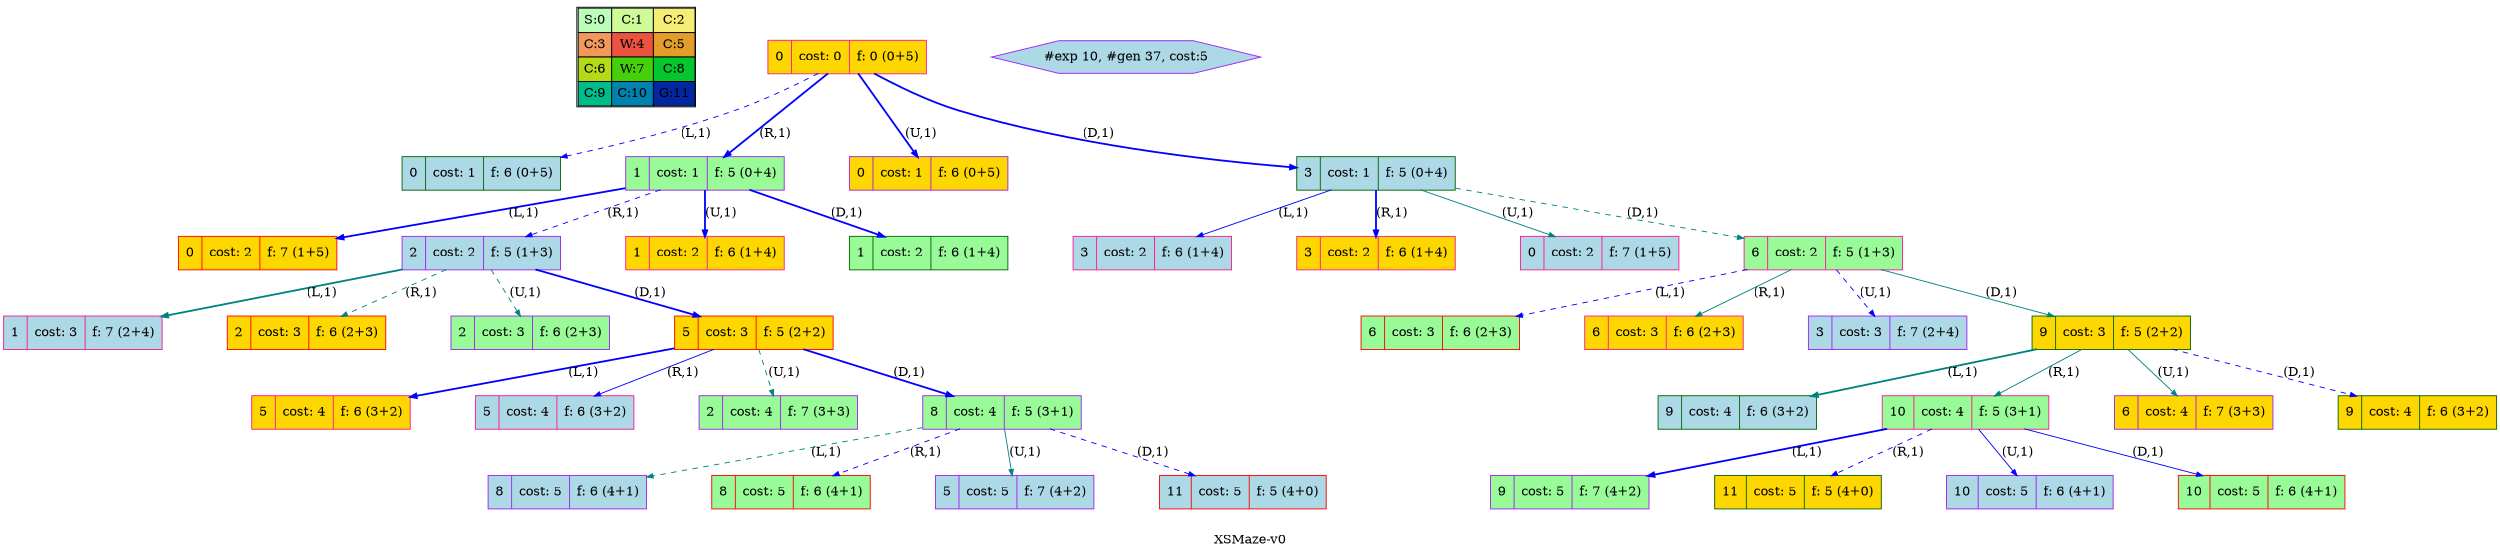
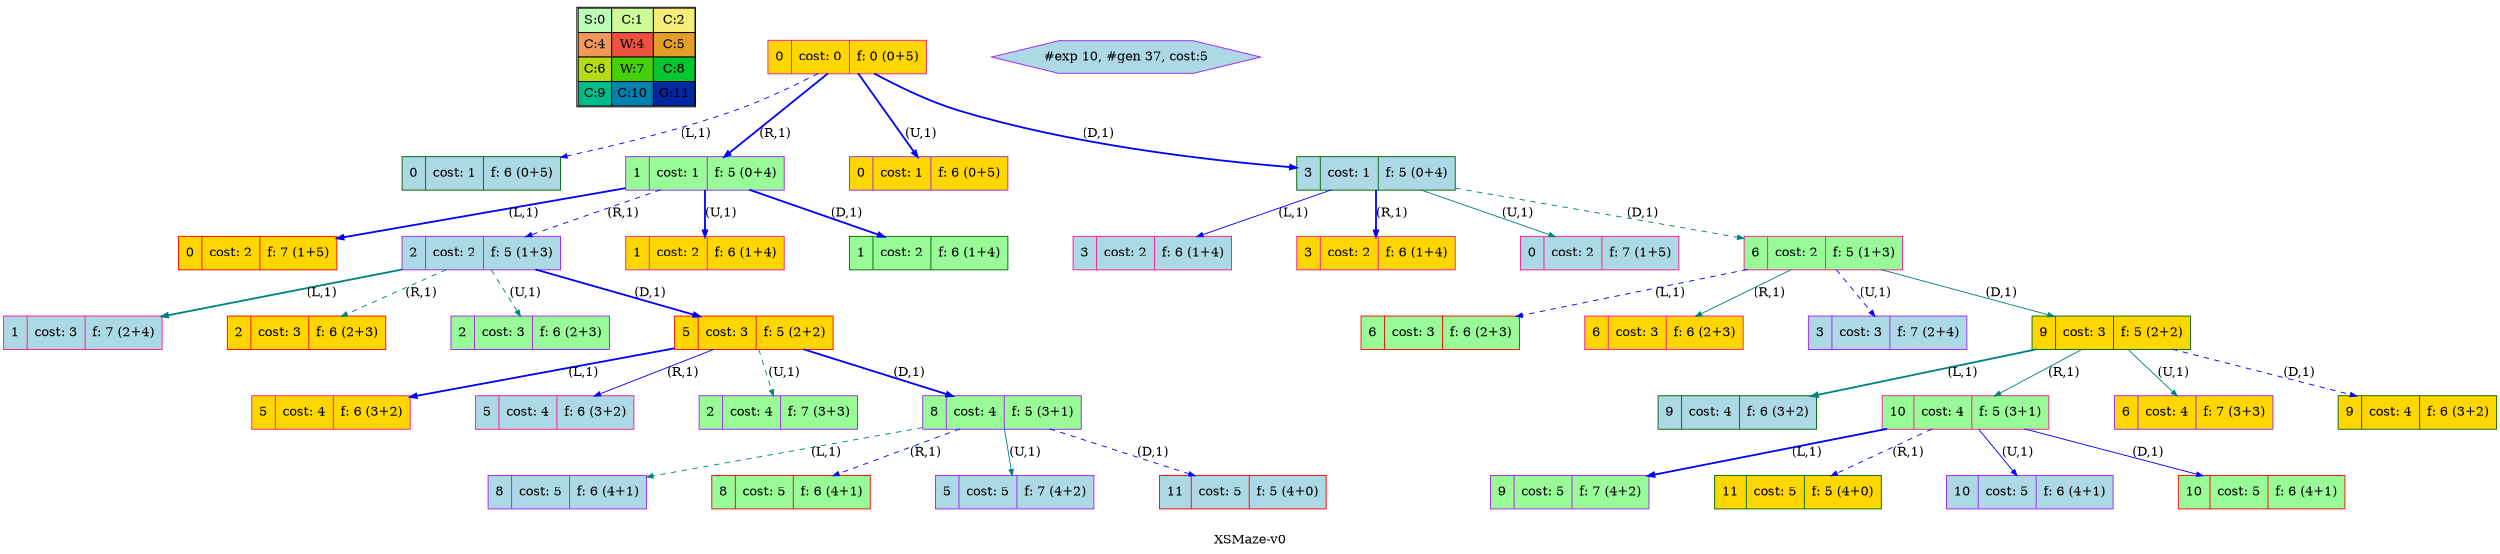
  digraph {
    label="XSMaze-v0"
    nodesep=1
    ranksep=0.5
    node [shape=record color=purple fillcolor=lightblue style=filled]
    edge [arrowsize=0.7 color=blue style=dashed]
-   n1 [label=<<table border="1" cellpadding="5" cellspacing="0" cellborder="1"><tr><td bgcolor="0.32745098 0.267733   0.99083125 1.        ">S:0</td><td bgcolor="0.24117647 0.39545121 0.97940977 1.        ">C:1</td><td bgcolor="0.15490196 0.51591783 0.96349314 1.        ">C:2</td></tr><tr><td bgcolor="0.06862745 0.62692381 0.94315443 1.        ">C:3</td><td bgcolor="0.01764706 0.72643357 0.91848699 1.        ">W:4</td><td bgcolor="0.10392157 0.81262237 0.88960401 1.        ">C:5</td></tr><tr><td bgcolor="0.19803922 0.88960401 0.8534438  1.        ">C:6</td><td bgcolor="0.28431373 0.94315443 0.81619691 1.        ">W:7</td><td bgcolor="0.37058824 0.97940977 0.77520398 1.        ">C:8</td></tr><tr><td bgcolor="0.45686275 0.99770518 0.73065313 1.        ">C:9</td><td bgcolor="0.54313725 0.99770518 0.68274886 1.        ">C:10</td><td bgcolor="0.62941176 0.97940977 0.63171101 1.        ">G:11</td></tr></table>> shape=plaintext color="" fillcolor="" style=""]
+   n1 [label=<<table border="1" cellpadding="5" cellspacing="0" cellborder="1"><tr><td bgcolor="0.32745098 0.267733   0.99083125 1.        ">S:0</td><td bgcolor="0.24117647 0.39545121 0.97940977 1.        ">C:1</td><td bgcolor="0.15490196 0.51591783 0.96349314 1.        ">C:2</td></tr><tr><td bgcolor="0.06862745 0.62692381 0.94315443 1.        ">C:4</td><td bgcolor="0.01764706 0.72643357 0.91848699 1.        ">W:4</td><td bgcolor="0.10392157 0.81262237 0.88960401 1.        ">C:5</td></tr><tr><td bgcolor="0.19803922 0.88960401 0.8534438  1.        ">C:6</td><td bgcolor="0.28431373 0.94315443 0.81619691 1.        ">W:7</td><td bgcolor="0.37058824 0.97940977 0.77520398 1.        ">C:8</td></tr><tr><td bgcolor="0.45686275 0.99770518 0.73065313 1.        ">C:9</td><td bgcolor="0.54313725 0.99770518 0.68274886 1.        ">C:10</td><td bgcolor="0.62941176 0.97940977 0.63171101 1.        ">G:11</td></tr></table>> shape=plaintext color="" fillcolor="" style=""]
    n2 [color=deeppink fillcolor=gold label="<f0>0 |<f1> cost: 0 |<f2> f: 0 (0+5)"]
    n3 [color=darkgreen label="<f0>0 |<f1> cost: 1 |<f2> f: 6 (0+5)"]
    n4 [fillcolor=palegreen label="<f0>1 |<f1> cost: 1 |<f2> f: 5 (0+4)"]
    n5 [fillcolor=gold label="<f0>0 |<f1> cost: 1 |<f2> f: 6 (0+5)"]
    n6 [color=darkgreen label="<f0>3 |<f1> cost: 1 |<f2> f: 5 (0+4)"]
    n7 [color=red fillcolor=gold label="<f0>0 |<f1> cost: 2 |<f2> f: 7 (1+5)"]
    n8 [label="<f0>2 |<f1> cost: 2 |<f2> f: 5 (1+3)"]
    n9 [color=deeppink fillcolor=gold label="<f0>1 |<f1> cost: 2 |<f2> f: 6 (1+4)"]
    n10 [color=darkgreen fillcolor=palegreen label="<f0>1 |<f1> cost: 2 |<f2> f: 6 (1+4)"]
    n11 [color=deeppink label="<f0>3 |<f1> cost: 2 |<f2> f: 6 (1+4)"]
    n12 [color=deeppink fillcolor=gold label="<f0>3 |<f1> cost: 2 |<f2> f: 6 (1+4)"]
    n13 [color=deeppink label="<f0>0 |<f1> cost: 2 |<f2> f: 7 (1+5)"]
    n14 [color=deeppink fillcolor=palegreen label="<f0>6 |<f1> cost: 2 |<f2> f: 5 (1+3)"]
    n15 [color=deeppink label="<f0>1 |<f1> cost: 3 |<f2> f: 7 (2+4)"]
    n16 [color=red fillcolor=gold label="<f0>2 |<f1> cost: 3 |<f2> f: 6 (2+3)"]
    n17 [fillcolor=palegreen label="<f0>2 |<f1> cost: 3 |<f2> f: 6 (2+3)"]
    n18 [color=red fillcolor=gold label="<f0>5 |<f1> cost: 3 |<f2> f: 5 (2+2)"]
    n19 [color=red fillcolor=palegreen label="<f0>6 |<f1> cost: 3 |<f2> f: 6 (2+3)"]
    n20 [color=deeppink fillcolor=gold label="<f0>6 |<f1> cost: 3 |<f2> f: 6 (2+3)"]
    n21 [label="<f0>3 |<f1> cost: 3 |<f2> f: 7 (2+4)"]
    n22 [color=darkgreen fillcolor=gold label="<f0>9 |<f1> cost: 3 |<f2> f: 5 (2+2)"]
    n23 [color=deeppink fillcolor=gold label="<f0>5 |<f1> cost: 4 |<f2> f: 6 (3+2)"]
    n24 [color=deeppink label="<f0>5 |<f1> cost: 4 |<f2> f: 6 (3+2)"]
    n25 [fillcolor=palegreen label="<f0>2 |<f1> cost: 4 |<f2> f: 7 (3+3)"]
    n26 [fillcolor=palegreen label="<f0>8 |<f1> cost: 4 |<f2> f: 5 (3+1)"]
    n27 [color=darkgreen label="<f0>9 |<f1> cost: 4 |<f2> f: 6 (3+2)"]
    n28 [color=deeppink fillcolor=palegreen label="<f0>10 |<f1> cost: 4 |<f2> f: 5 (3+1)"]
    n29 [fillcolor=gold label="<f0>6 |<f1> cost: 4 |<f2> f: 7 (3+3)"]
    n30 [color=darkgreen fillcolor=gold label="<f0>9 |<f1> cost: 4 |<f2> f: 6 (3+2)"]
    n31 [label="<f0>8 |<f1> cost: 5 |<f2> f: 6 (4+1)"]
    n32 [color=red fillcolor=palegreen label="<f0>8 |<f1> cost: 5 |<f2> f: 6 (4+1)"]
    n33 [label="<f0>5 |<f1> cost: 5 |<f2> f: 7 (4+2)"]
    n34 [color=red label="<f0>11 |<f1> cost: 5 |<f2> f: 5 (4+0)"]
    n35 [fillcolor=palegreen label="<f0>9 |<f1> cost: 5 |<f2> f: 7 (4+2)"]
    n36 [color=darkgreen fillcolor=gold label="<f0>11 |<f1> cost: 5 |<f2> f: 5 (4+0)"]
    n37 [label="<f0>10 |<f1> cost: 5 |<f2> f: 6 (4+1)"]
    n38 [color=red fillcolor=palegreen label="<f0>10 |<f1> cost: 5 |<f2> f: 6 (4+1)"]
    "#exp 10, #gen 37, cost:5" [shape=hexagon]
    subgraph sub_1 {
      label=Map
      n1
    }
    n2 -> n3 [label="(L,1)"]
    n2 -> n4 [label="(R,1)" style=bold]
    n2 -> n5 [label="(U,1)" style=bold]
    n2 -> n6 [label="(D,1)" style=bold]
    n4 -> n7 [label="(L,1)" style=bold]
    n4 -> n8 [label="(R,1)"]
    n4 -> n9 [label="(U,1)" style=bold]
    n4 -> n10 [label="(D,1)" style=bold]
    n6 -> n11 [label="(L,1)" style=solid]
    n6 -> n12 [label="(R,1)" style=bold]
    n6 -> n13 [label="(U,1)" color=teal style=solid]
    n6 -> n14 [label="(D,1)" color=teal]
    n8 -> n15 [label="(L,1)" color=teal style=bold]
    n8 -> n16 [label="(R,1)" color=teal]
    n8 -> n17 [label="(U,1)" color=teal]
    n8 -> n18 [label="(D,1)" style=bold]
    n14 -> n19 [label="(L,1)"]
    n14 -> n20 [label="(R,1)" color=teal style=solid]
    n14 -> n21 [label="(U,1)"]
    n14 -> n22 [label="(D,1)" color=teal style=solid]
    n18 -> n23 [label="(L,1)" style=bold]
    n18 -> n24 [label="(R,1)" style=solid]
    n18 -> n25 [label="(U,1)" color=teal]
    n18 -> n26 [label="(D,1)" style=bold]
    n22 -> n27 [label="(L,1)" color=teal style=bold]
    n22 -> n28 [label="(R,1)" color=teal style=solid]
    n22 -> n29 [label="(U,1)" color=teal style=solid]
    n22 -> n30 [label="(D,1)"]
    n26 -> n31 [label="(L,1)" color=teal]
    n26 -> n32 [label="(R,1)"]
    n26 -> n33 [label="(U,1)" color=teal style=solid]
    n26 -> n34 [label="(D,1)"]
    n28 -> n35 [label="(L,1)" style=bold]
    n28 -> n36 [label="(R,1)"]
    n28 -> n37 [label="(U,1)" style=solid]
    n28 -> n38 [label="(D,1)" style=solid]
  }
